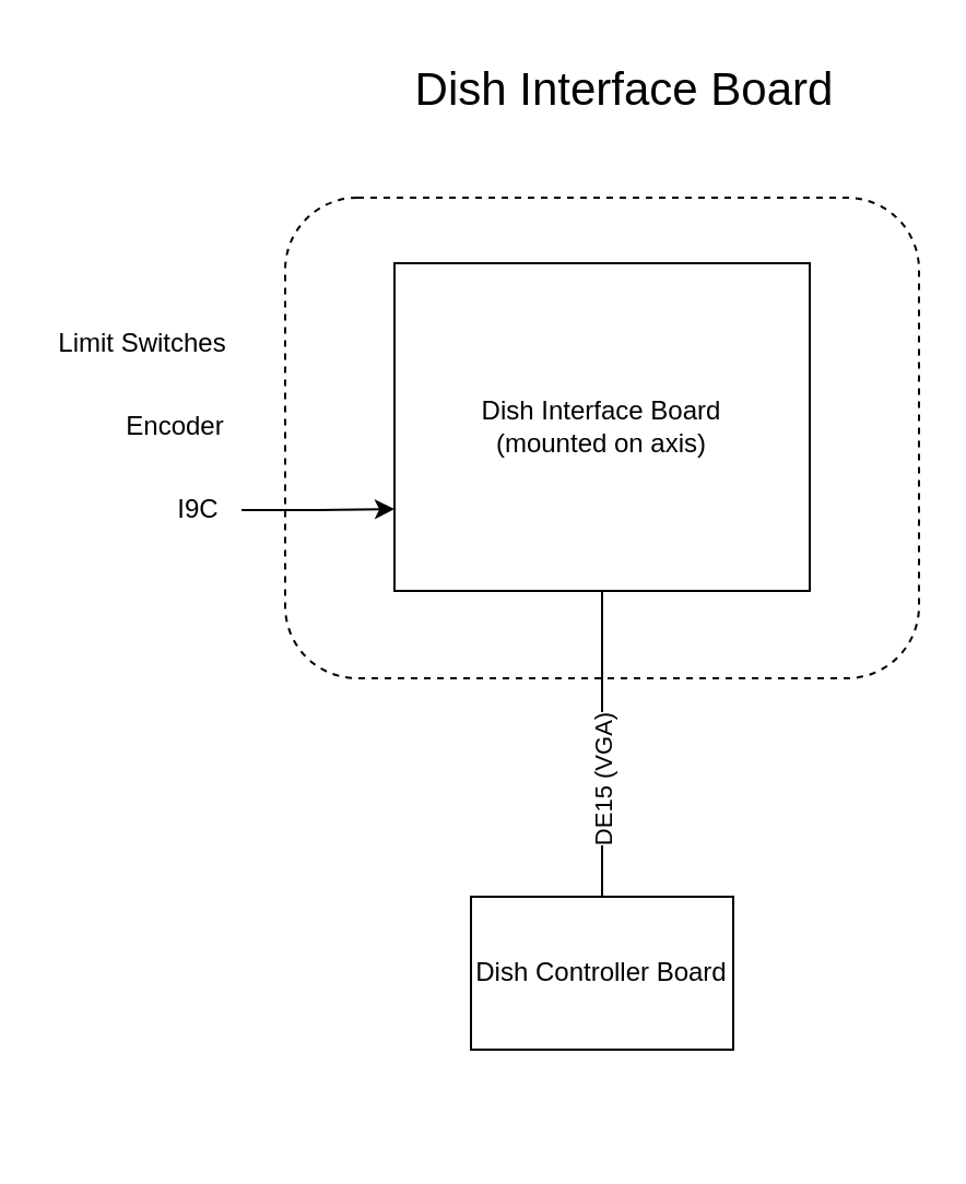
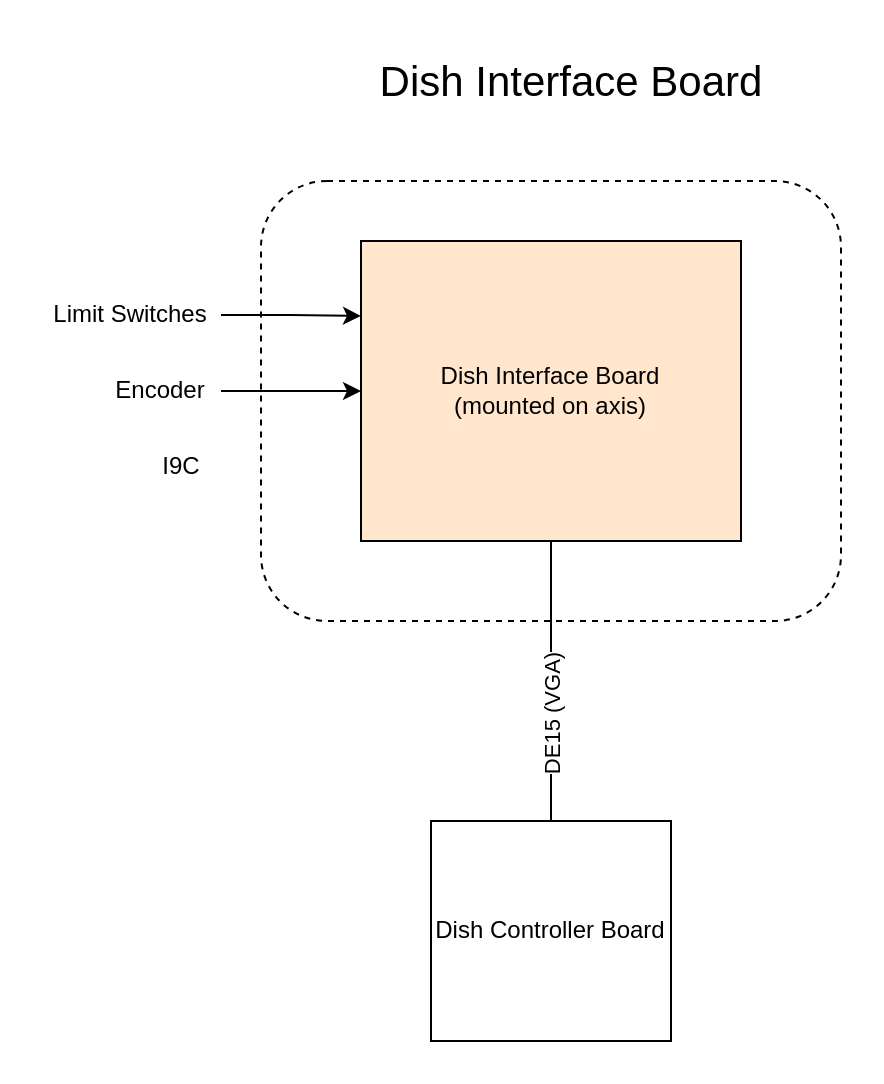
  <mxCell id="0" />
  <mxCell id="1" parent="0" />
  <mxCell id="2" value="" style="rounded=1;whiteSpace=wrap;html=1;dashed=1;" vertex="1" parent="1"><mxGeometry x="130" y="90" width="290" height="220" as="geometry" /></mxCell>
- <mxCell id="3" value="Dish Controller Board" style="rounded=0;whiteSpace=wrap;html=1;" vertex="1" parent="1"><mxGeometry x="215" y="410" width="120" height="70" as="geometry" /></mxCell>
- <mxCell id="4" value="Dish Interface Board&lt;div&gt;(mounted on axis)&lt;/div&gt;" style="rounded=0;whiteSpace=wrap;html=1;" vertex="1" parent="1"><mxGeometry x="180" y="120" width="190" height="150" as="geometry" /></mxCell>
+ <mxCell id="3" value="Dish Controller Board" style="rounded=0;whiteSpace=wrap;html=1;" vertex="1" parent="1"><mxGeometry x="215" y="410" width="120" height="110" as="geometry" /></mxCell>
+ <mxCell id="4" value="Dish Interface Board&lt;div&gt;(mounted on axis)&lt;/div&gt;" style="rounded=0;whiteSpace=wrap;html=1;fillColor=#ffe6cc;" vertex="1" parent="1"><mxGeometry x="180" y="120" width="190" height="150" as="geometry" /></mxCell>
  <mxCell id="5" value="" style="endArrow=none;html=1;rounded=0;exitX=0.5;exitY=0;exitDx=0;exitDy=0;entryX=0.5;entryY=1;entryDx=0;entryDy=0;" edge="1" parent="1" source="3" target="4"><mxGeometry width="50" height="50" relative="1" as="geometry"><mxPoint x="250" y="290" as="sourcePoint" /><mxPoint x="300" y="240" as="targetPoint" /></mxGeometry></mxCell>
  <mxCell id="6" value="DE15 (VGA)" style="edgeLabel;html=1;align=center;verticalAlign=middle;resizable=0;points=[];rotation=-90;" vertex="1" connectable="0" parent="5"><mxGeometry x="-0.257" relative="1" as="geometry"><mxPoint as="offset" /></mxGeometry></mxCell>
+ <mxCell id="7" style="edgeStyle=orthogonalEdgeStyle;rounded=0;orthogonalLoop=1;jettySize=auto;html=1;entryX=0;entryY=0.5;entryDx=0;entryDy=0;" edge="1" parent="1" source="8" target="4"><mxGeometry relative="1" as="geometry" /></mxCell>
  <mxCell id="8" value="Encoder" style="text;html=1;align=center;verticalAlign=middle;whiteSpace=wrap;rounded=0;" vertex="1" parent="1"><mxGeometry x="50" y="180" width="60" height="30" as="geometry" /></mxCell>
+ <mxCell id="9" style="edgeStyle=orthogonalEdgeStyle;rounded=0;orthogonalLoop=1;jettySize=auto;html=1;entryX=0;entryY=0.25;entryDx=0;entryDy=0;" edge="1" parent="1" source="10" target="4"><mxGeometry relative="1" as="geometry" /></mxCell>
  <mxCell id="10" value="Limit Switches" style="text;html=1;align=center;verticalAlign=middle;whiteSpace=wrap;rounded=0;" vertex="1" parent="1"><mxGeometry x="20" y="142" width="90" height="30" as="geometry" /></mxCell>
- <mxCell id="11" style="edgeStyle=orthogonalEdgeStyle;rounded=0;orthogonalLoop=1;jettySize=auto;html=1;entryX=0;entryY=0.75;entryDx=0;entryDy=0;" edge="1" parent="1" source="12" target="4"><mxGeometry relative="1" as="geometry" /></mxCell>
  <mxCell id="12" value="I9C" style="text;html=1;align=center;verticalAlign=middle;resizable=0;points=[];autosize=1;strokeColor=none;fillColor=none;" vertex="1" parent="1"><mxGeometry x="70" y="218" width="40" height="30" as="geometry" /></mxCell>
  <mxCell id="13" value="&lt;font style=&quot;font-size: 21px;&quot;&gt;Dish Interface Board&lt;/font&gt;" style="text;html=1;align=center;verticalAlign=middle;resizable=0;points=[];autosize=1;strokeColor=none;fillColor=none;" vertex="1" parent="1"><mxGeometry x="180" y="20" width="210" height="40" as="geometry" /></mxCell>
